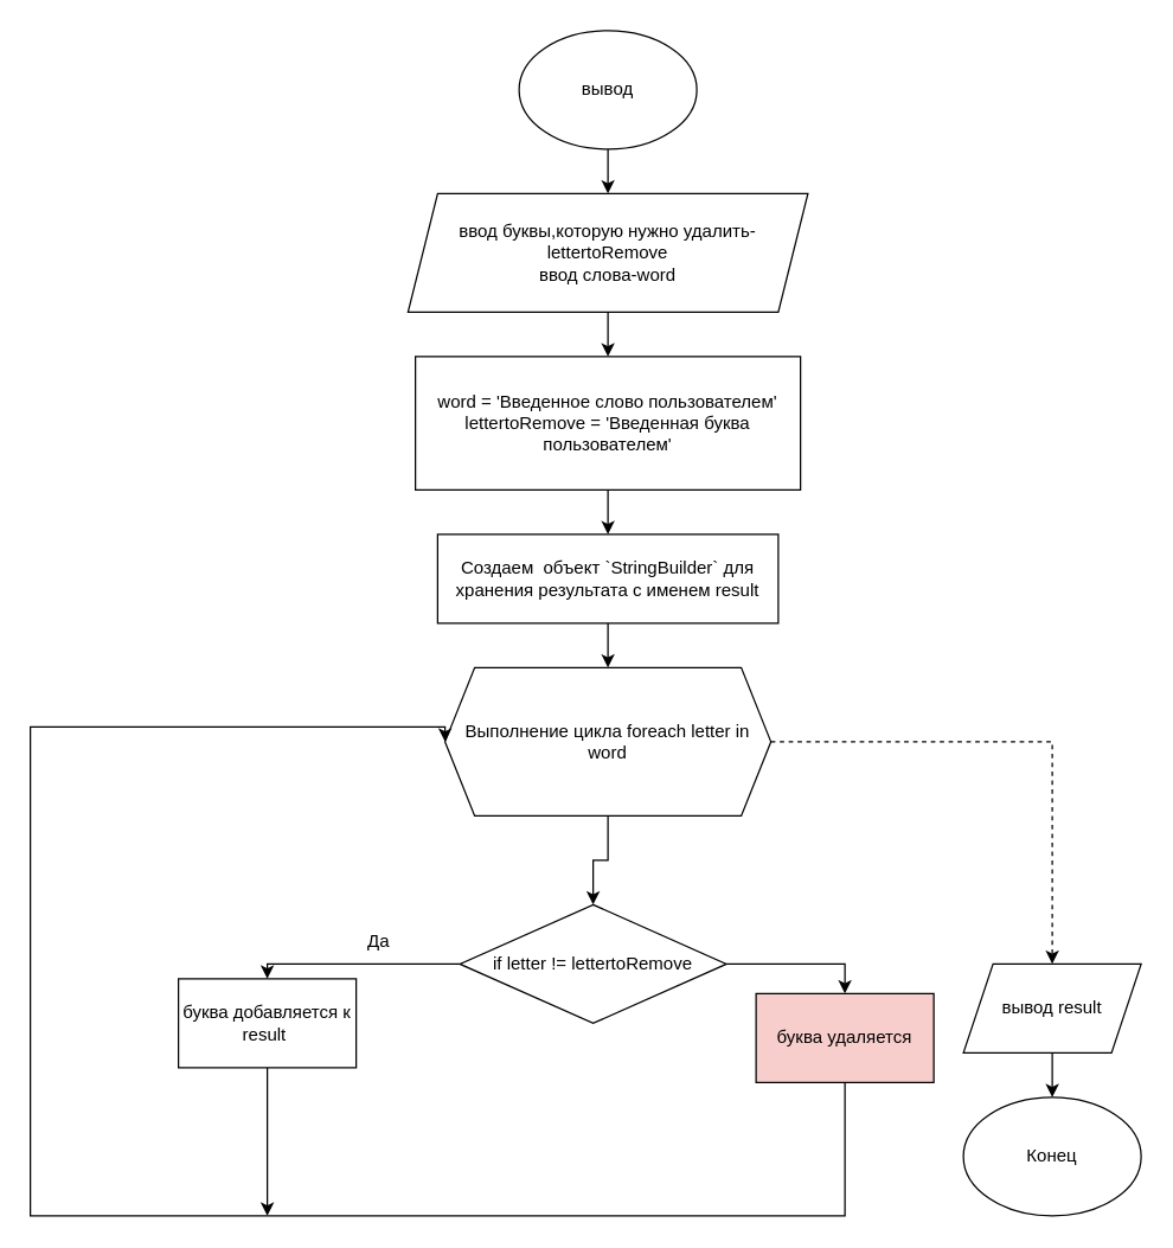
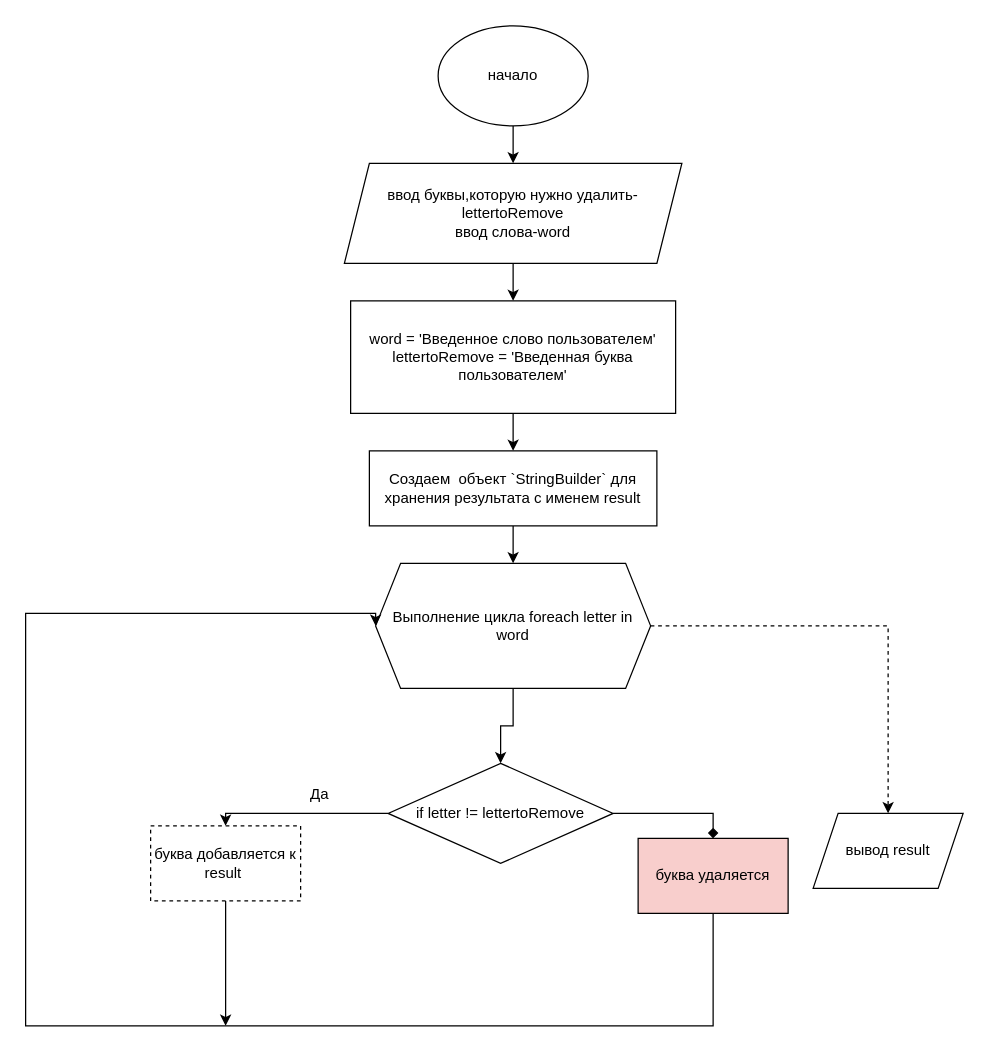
  <mxCell id="0" />
  <mxCell id="1" parent="0" />
  <mxCell id="2" value="" style="edgeStyle=orthogonalEdgeStyle;rounded=0;orthogonalLoop=1;jettySize=auto;html=1;" edge="1" parent="1" source="3" target="5"><mxGeometry relative="1" as="geometry" /></mxCell>
- <mxCell id="3" value="вывод" style="ellipse;whiteSpace=wrap;html=1;" vertex="1" parent="1"><mxGeometry x="350" y="20" width="120" height="80" as="geometry" /></mxCell>
+ <mxCell id="3" value="начало" style="ellipse;whiteSpace=wrap;html=1;" vertex="1" parent="1"><mxGeometry x="350" y="20" width="120" height="80" as="geometry" /></mxCell>
  <mxCell id="4" value="" style="edgeStyle=orthogonalEdgeStyle;rounded=0;orthogonalLoop=1;jettySize=auto;html=1;" edge="1" parent="1" source="5" target="7"><mxGeometry relative="1" as="geometry" /></mxCell>
  <mxCell id="5" value="ввод буквы,которую нужно удалить-lettertoRemove&lt;div&gt;ввод слова-word&lt;/div&gt;" style="shape=parallelogram;perimeter=parallelogramPerimeter;whiteSpace=wrap;html=1;fixedSize=1;" vertex="1" parent="1"><mxGeometry x="275" y="130" width="270" height="80" as="geometry" /></mxCell>
  <mxCell id="6" value="" style="edgeStyle=orthogonalEdgeStyle;rounded=0;orthogonalLoop=1;jettySize=auto;html=1;" edge="1" parent="1" source="7" target="23"><mxGeometry relative="1" as="geometry" /></mxCell>
  <mxCell id="7" value="word = 'Введенное слово пользователем'&lt;br&gt;&lt;div&gt;&lt;span style=&quot;background-color: transparent; color: light-dark(rgb(0, 0, 0), rgb(255, 255, 255));&quot;&gt;lettertoRemove&amp;nbsp;&lt;/span&gt;= 'Введенная буква пользователем'&lt;/div&gt;" style="rounded=0;whiteSpace=wrap;html=1;" vertex="1" parent="1"><mxGeometry x="280" y="240" width="260" height="90" as="geometry" /></mxCell>
  <mxCell id="8" value="" style="edgeStyle=orthogonalEdgeStyle;rounded=0;orthogonalLoop=1;jettySize=auto;html=1;exitX=1;exitY=0.5;exitDx=0;exitDy=0;entryX=0.5;entryY=0;entryDx=0;entryDy=0;dashed=1;" edge="1" parent="1" source="10" target="20"><mxGeometry relative="1" as="geometry"><mxPoint x="710" y="820" as="targetPoint" /><Array as="points"><mxPoint x="710" y="500" /></Array></mxGeometry></mxCell>
  <mxCell id="9" value="" style="edgeStyle=orthogonalEdgeStyle;rounded=0;orthogonalLoop=1;jettySize=auto;html=1;" edge="1" parent="1" source="10" target="13"><mxGeometry relative="1" as="geometry" /></mxCell>
  <mxCell id="10" value="Выполнение цикла foreach letter in word" style="shape=hexagon;perimeter=hexagonPerimeter2;whiteSpace=wrap;html=1;fixedSize=1;" vertex="1" parent="1"><mxGeometry x="300" y="450" width="220" height="100" as="geometry" /></mxCell>
  <mxCell id="11" value="" style="edgeStyle=orthogonalEdgeStyle;rounded=0;orthogonalLoop=1;jettySize=auto;html=1;" edge="1" parent="1" source="13" target="15"><mxGeometry relative="1" as="geometry"><Array as="points"><mxPoint x="180" y="650" /></Array></mxGeometry></mxCell>
- <mxCell id="12" value="" style="edgeStyle=orthogonalEdgeStyle;rounded=0;orthogonalLoop=1;jettySize=auto;html=1;" edge="1" parent="1" source="13" target="18"><mxGeometry relative="1" as="geometry"><Array as="points"><mxPoint x="570" y="650" /></Array></mxGeometry></mxCell>
+ <mxCell id="12" value="" style="edgeStyle=orthogonalEdgeStyle;rounded=0;orthogonalLoop=1;jettySize=auto;html=1;endArrow=diamond;" edge="1" parent="1" source="13" target="18"><mxGeometry relative="1" as="geometry"><Array as="points"><mxPoint x="570" y="650" /></Array></mxGeometry></mxCell>
  <mxCell id="13" value="if letter != lettertoRemove" style="rhombus;whiteSpace=wrap;html=1;" vertex="1" parent="1"><mxGeometry x="310" y="610" width="180" height="80" as="geometry" /></mxCell>
  <mxCell id="14" value="" style="edgeStyle=orthogonalEdgeStyle;rounded=0;orthogonalLoop=1;jettySize=auto;html=1;" edge="1" parent="1" source="15"><mxGeometry relative="1" as="geometry"><mxPoint x="180" y="820" as="targetPoint" /></mxGeometry></mxCell>
- <mxCell id="15" value="буква добавляется к result&amp;nbsp;" style="whiteSpace=wrap;html=1;" vertex="1" parent="1"><mxGeometry x="120" y="660" width="120" height="60" as="geometry" /></mxCell>
+ <mxCell id="15" value="буква добавляется к result&amp;nbsp;" style="whiteSpace=wrap;html=1;dashed=1;" vertex="1" parent="1"><mxGeometry x="120" y="660" width="120" height="60" as="geometry" /></mxCell>
  <mxCell id="16" value="Да" style="text;html=1;align=center;verticalAlign=middle;resizable=0;points=[];autosize=1;strokeColor=none;fillColor=none;" vertex="1" parent="1"><mxGeometry x="235" y="620" width="40" height="30" as="geometry" /></mxCell>
  <mxCell id="17" value="" style="edgeStyle=orthogonalEdgeStyle;rounded=0;orthogonalLoop=1;jettySize=auto;html=1;entryX=0;entryY=0.5;entryDx=0;entryDy=0;" edge="1" parent="1" source="18" target="10"><mxGeometry relative="1" as="geometry"><Array as="points"><mxPoint x="570" y="820" /><mxPoint x="20" y="820" /><mxPoint x="20" y="490" /><mxPoint x="300" y="490" /></Array></mxGeometry></mxCell>
  <mxCell id="18" value="буква удаляется" style="whiteSpace=wrap;html=1;fillColor=#f8cecc;" vertex="1" parent="1"><mxGeometry x="510" y="670" width="120" height="60" as="geometry" /></mxCell>
- <mxCell id="19" value="" style="edgeStyle=orthogonalEdgeStyle;rounded=0;orthogonalLoop=1;jettySize=auto;html=1;" edge="1" parent="1" source="20" target="21"><mxGeometry relative="1" as="geometry"><Array as="points"><mxPoint x="710" y="790" /><mxPoint x="710" y="790" /></Array></mxGeometry></mxCell>
  <mxCell id="20" value="вывод result" style="shape=parallelogram;perimeter=parallelogramPerimeter;whiteSpace=wrap;html=1;fixedSize=1;" vertex="1" parent="1"><mxGeometry x="650" y="650" width="120" height="60" as="geometry" /></mxCell>
- <mxCell id="21" value="Конец" style="ellipse;whiteSpace=wrap;html=1;" vertex="1" parent="1"><mxGeometry x="650" y="740" width="120" height="80" as="geometry" /></mxCell>
  <mxCell id="22" value="" style="edgeStyle=orthogonalEdgeStyle;rounded=0;orthogonalLoop=1;jettySize=auto;html=1;" edge="1" parent="1" source="23" target="10"><mxGeometry relative="1" as="geometry" /></mxCell>
  <mxCell id="23" value="Создаем&amp;nbsp; объект `StringBuilder` для хранения результата с именем result" style="whiteSpace=wrap;html=1;" vertex="1" parent="1"><mxGeometry x="295" y="360" width="230" height="60" as="geometry" /></mxCell>
